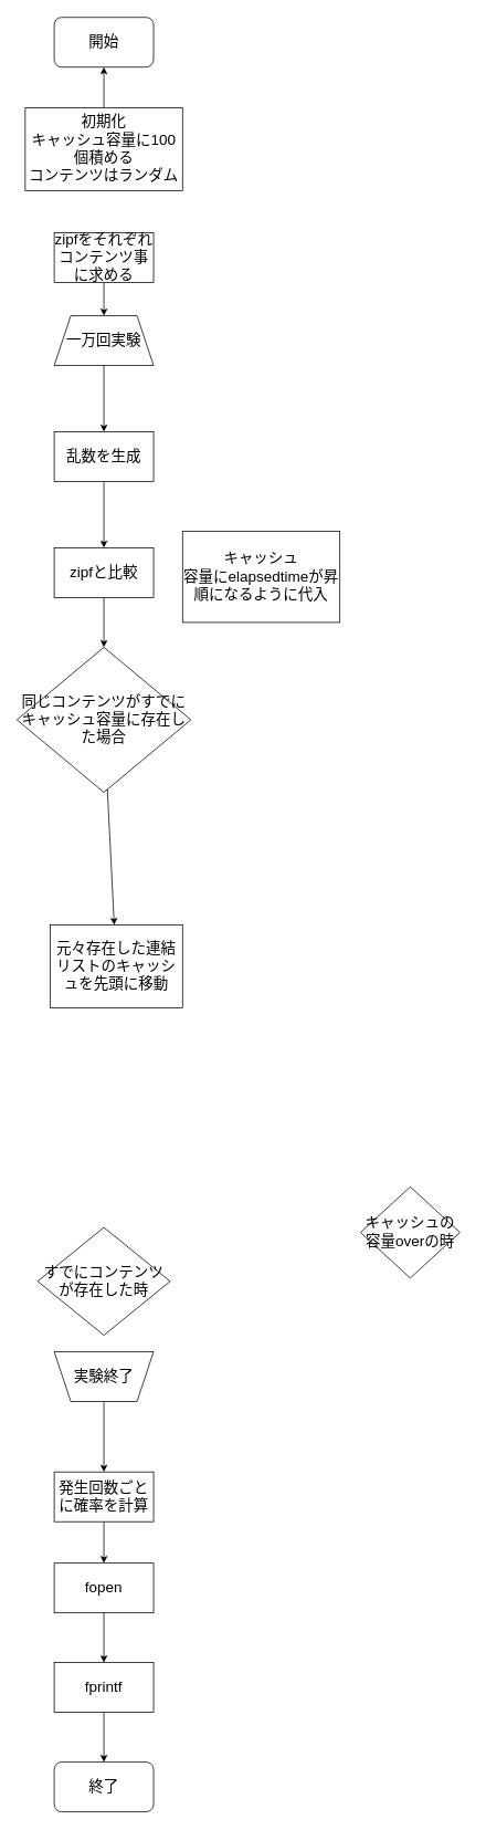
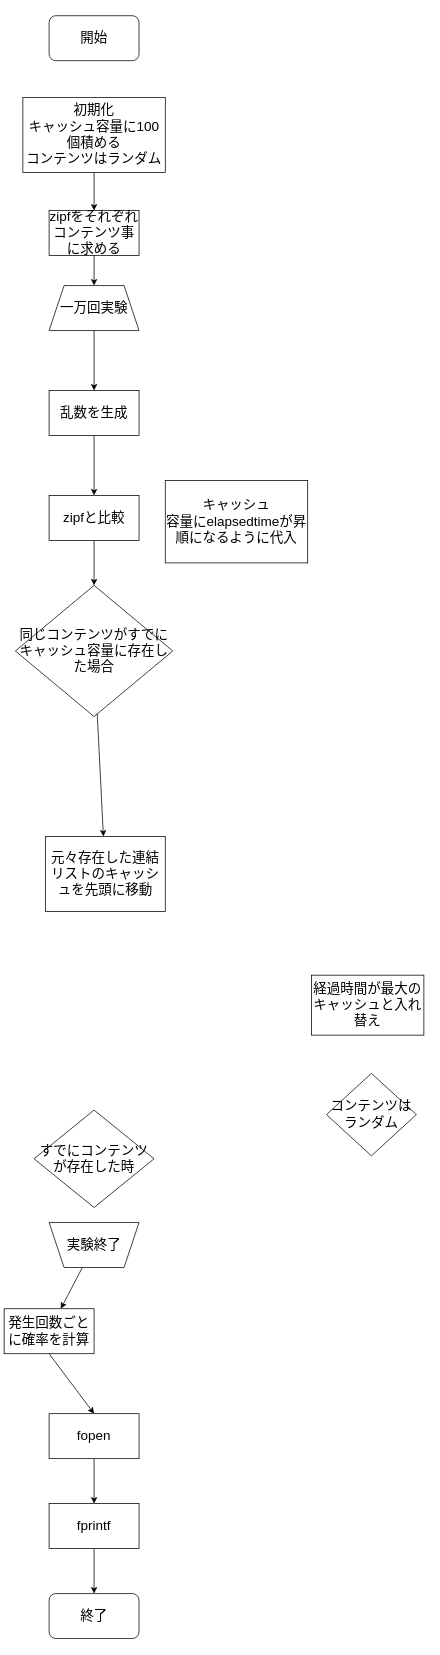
  <mxCell id="0" />
  <mxCell id="1" parent="0" />
  <mxCell id="2" value="&lt;font style=&quot;font-size: 18px;&quot;&gt;開始&lt;/font&gt;" style="rounded=1;whiteSpace=wrap;html=1;" parent="1" vertex="1"><mxGeometry x="65" y="20" width="120" height="60" as="geometry" /></mxCell>
- <mxCell id="3" style="edgeStyle=none;html=1;exitX=0.5;exitY=1;exitDx=0;exitDy=0;fontSize=14;" parent="1" source="4" edge="1" target="2"><mxGeometry relative="1" as="geometry"><mxPoint x="125" y="240" as="targetPoint" /></mxGeometry></mxCell>
+ <mxCell id="3" style="edgeStyle=none;html=1;exitX=0.5;exitY=1;exitDx=0;exitDy=0;entryX=0.5;entryY=0;entryDx=0;entryDy=0;fontSize=14;" parent="1" source="4" edge="1" target="6"><mxGeometry relative="1" as="geometry"><mxPoint x="125" y="240" as="targetPoint" /></mxGeometry></mxCell>
  <mxCell id="4" value="初期化&lt;br&gt;キャッシュ容量に100個積める&lt;br&gt;コンテンツはランダム" style="rounded=0;whiteSpace=wrap;html=1;fontSize=18;" parent="1" vertex="1"><mxGeometry x="30" y="129" width="190" height="100" as="geometry" /></mxCell>
  <mxCell id="5" value="" style="edgeStyle=none;html=1;" parent="1" source="6" target="17" edge="1"><mxGeometry relative="1" as="geometry" /></mxCell>
  <mxCell id="6" value="zipfをそれぞれコンテンツ事に求める" style="rounded=0;whiteSpace=wrap;html=1;fontSize=18;" parent="1" vertex="1"><mxGeometry x="65" y="280" width="120" height="60" as="geometry" /></mxCell>
- <mxCell id="7" value="キャッシュの容量overの時" style="rhombus;whiteSpace=wrap;html=1;fontSize=18;rounded=0;" parent="1" vertex="1"><mxGeometry x="435" y="1431" width="120" height="110" as="geometry" /></mxCell>
+ <mxCell id="7" value="コンテンツはランダム" style="rhombus;whiteSpace=wrap;html=1;fontSize=18;rounded=0;" parent="1" vertex="1"><mxGeometry x="435" y="1431" width="120" height="110" as="geometry" /></mxCell>
+ <mxCell id="8" value="経過時間が最大のキャッシュと入れ替え" style="whiteSpace=wrap;html=1;fontSize=18;rounded=0;" parent="1" vertex="1"><mxGeometry x="415" y="1300" width="150" height="80" as="geometry" /></mxCell>
  <mxCell id="9" style="edgeStyle=none;html=1;exitX=0.5;exitY=1;exitDx=0;exitDy=0;entryX=0.5;entryY=0;entryDx=0;entryDy=0;fontSize=14;" parent="1" source="10" edge="1"><mxGeometry relative="1" as="geometry"><mxPoint x="125" y="1885" as="targetPoint" /></mxGeometry></mxCell>
- <mxCell id="10" value="発生回数ごとに確率を計算" style="rounded=0;whiteSpace=wrap;html=1;fontSize=18;" parent="1" vertex="1"><mxGeometry x="65" y="1775" width="120" height="60" as="geometry" /></mxCell>
+ <mxCell id="10" value="発生回数ごとに確率を計算" style="rounded=0;whiteSpace=wrap;html=1;fontSize=18;" parent="1" vertex="1"><mxGeometry x="5" y="1745" width="120" height="60" as="geometry" /></mxCell>
  <mxCell id="11" style="edgeStyle=none;html=1;exitX=0.5;exitY=1;exitDx=0;exitDy=0;entryX=0.5;entryY=0;entryDx=0;entryDy=0;fontSize=14;" parent="1" source="12" edge="1"><mxGeometry relative="1" as="geometry"><mxPoint x="125" y="2005" as="targetPoint" /></mxGeometry></mxCell>
  <mxCell id="12" value="fopen" style="rounded=0;whiteSpace=wrap;html=1;fontSize=18;" parent="1" vertex="1"><mxGeometry x="65" y="1885" width="120" height="60" as="geometry" /></mxCell>
  <mxCell id="13" style="edgeStyle=none;html=1;exitX=0.5;exitY=1;exitDx=0;exitDy=0;entryX=0.5;entryY=0;entryDx=0;entryDy=0;fontSize=14;" parent="1" source="14" edge="1"><mxGeometry relative="1" as="geometry"><mxPoint x="125" y="2125" as="targetPoint" /></mxGeometry></mxCell>
  <mxCell id="14" value="fprintf" style="rounded=0;whiteSpace=wrap;html=1;fontSize=18;" parent="1" vertex="1"><mxGeometry x="65" y="2005" width="120" height="60" as="geometry" /></mxCell>
  <mxCell id="15" value="&lt;span style=&quot;font-size: 18px;&quot;&gt;終了&lt;/span&gt;" style="rounded=1;whiteSpace=wrap;html=1;" parent="1" vertex="1"><mxGeometry x="65" y="2125" width="120" height="60" as="geometry" /></mxCell>
  <mxCell id="16" value="" style="edgeStyle=none;html=1;" parent="1" source="17" target="21" edge="1"><mxGeometry relative="1" as="geometry" /></mxCell>
  <mxCell id="17" value="一万回実験" style="shape=trapezoid;perimeter=trapezoidPerimeter;whiteSpace=wrap;html=1;fixedSize=1;fontSize=18;rounded=0;" parent="1" vertex="1"><mxGeometry x="65" y="380" width="120" height="60" as="geometry" /></mxCell>
  <mxCell id="18" value="" style="edgeStyle=none;html=1;" parent="1" source="19" target="10" edge="1"><mxGeometry relative="1" as="geometry" /></mxCell>
  <mxCell id="19" value="実験終了" style="shape=trapezoid;perimeter=trapezoidPerimeter;whiteSpace=wrap;html=1;fixedSize=1;fontSize=18;rounded=0;direction=west;" parent="1" vertex="1"><mxGeometry x="65" y="1630" width="120" height="60" as="geometry" /></mxCell>
  <mxCell id="20" value="" style="edgeStyle=none;html=1;" parent="1" source="21" target="23" edge="1"><mxGeometry relative="1" as="geometry" /></mxCell>
  <mxCell id="21" value="乱数を生成" style="whiteSpace=wrap;html=1;fontSize=18;rounded=0;" parent="1" vertex="1"><mxGeometry x="65" y="520" width="120" height="60" as="geometry" /></mxCell>
  <mxCell id="22" value="" style="edgeStyle=none;html=1;" parent="1" source="23" edge="1"><mxGeometry relative="1" as="geometry"><mxPoint x="125" y="780" as="targetPoint" /></mxGeometry></mxCell>
  <mxCell id="23" value="zipfと比較" style="whiteSpace=wrap;html=1;fontSize=18;rounded=0;" parent="1" vertex="1"><mxGeometry x="65" y="660" width="120" height="60" as="geometry" /></mxCell>
  <mxCell id="24" value="すでにコンテンツが存在した時" style="rhombus;whiteSpace=wrap;html=1;fontSize=18;rounded=0;" parent="1" vertex="1"><mxGeometry x="45" y="1480" width="160" height="130" as="geometry" /></mxCell>
  <mxCell id="25" value="" style="edgeStyle=none;html=1;" edge="1" parent="1" source="26" target="28"><mxGeometry relative="1" as="geometry" /></mxCell>
  <mxCell id="26" value="同じコンテンツがすでにキャッシュ容量に存在した場合" style="rhombus;whiteSpace=wrap;html=1;fontSize=18;rounded=0;" parent="1" vertex="1"><mxGeometry x="20" y="780" width="210" height="175" as="geometry" /></mxCell>
  <mxCell id="27" value="キャッシュ&lt;br&gt;容量にelapsedtimeが昇順になるように代入" style="whiteSpace=wrap;html=1;fontSize=18;rounded=0;" vertex="1" parent="1"><mxGeometry x="220" y="640" width="190" height="110" as="geometry" /></mxCell>
  <mxCell id="28" value="元々存在した連結リストのキャッシュを先頭に移動" style="whiteSpace=wrap;html=1;fontSize=18;rounded=0;" vertex="1" parent="1"><mxGeometry x="60" y="1115" width="160" height="100" as="geometry" /></mxCell>
